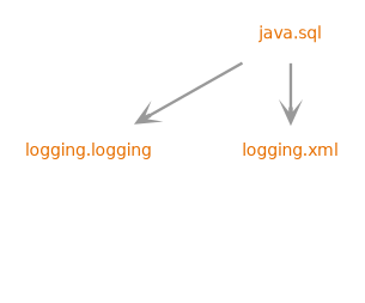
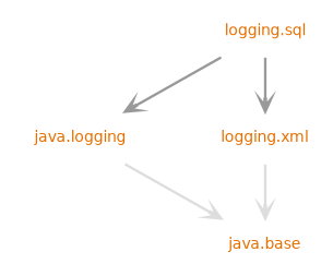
  digraph {
    nodesep=.5
    pencolor=transparent
    ranksep=0.600000
    node [fontcolor="#e76f00" fontname=DejaVuSans fontsize=12 group=java margin=".2,.2" shape=plaintext]
    edge [arrowhead=open arrowsize=1 color="#dddddd" penwidth=2 weight=10]
-   "java.logging" [label="logging.logging"]
+   "java.logging"
    n2 [label="logging.xml"]
-   "java.sql"
+   "java.sql" [label="logging.sql"]
+   "java.base"
    subgraph sub_1 {
      rank=same
      "java.logging"
      n2
    }
    subgraph sub_2 {
      rank=same
      "java.sql"
    }
    subgraph sub_3 {
      "java.logging"
      n2
      "java.sql"
+     "java.base"
    }
    subgraph sub_4 {
    }
+   "java.logging" -> "java.base"
+   n2 -> "java.base" [weight=10000]
    "java.sql" -> "java.logging" [color="#999999"]
    "java.sql" -> n2 [color="#999999" weight=10000]
  }
